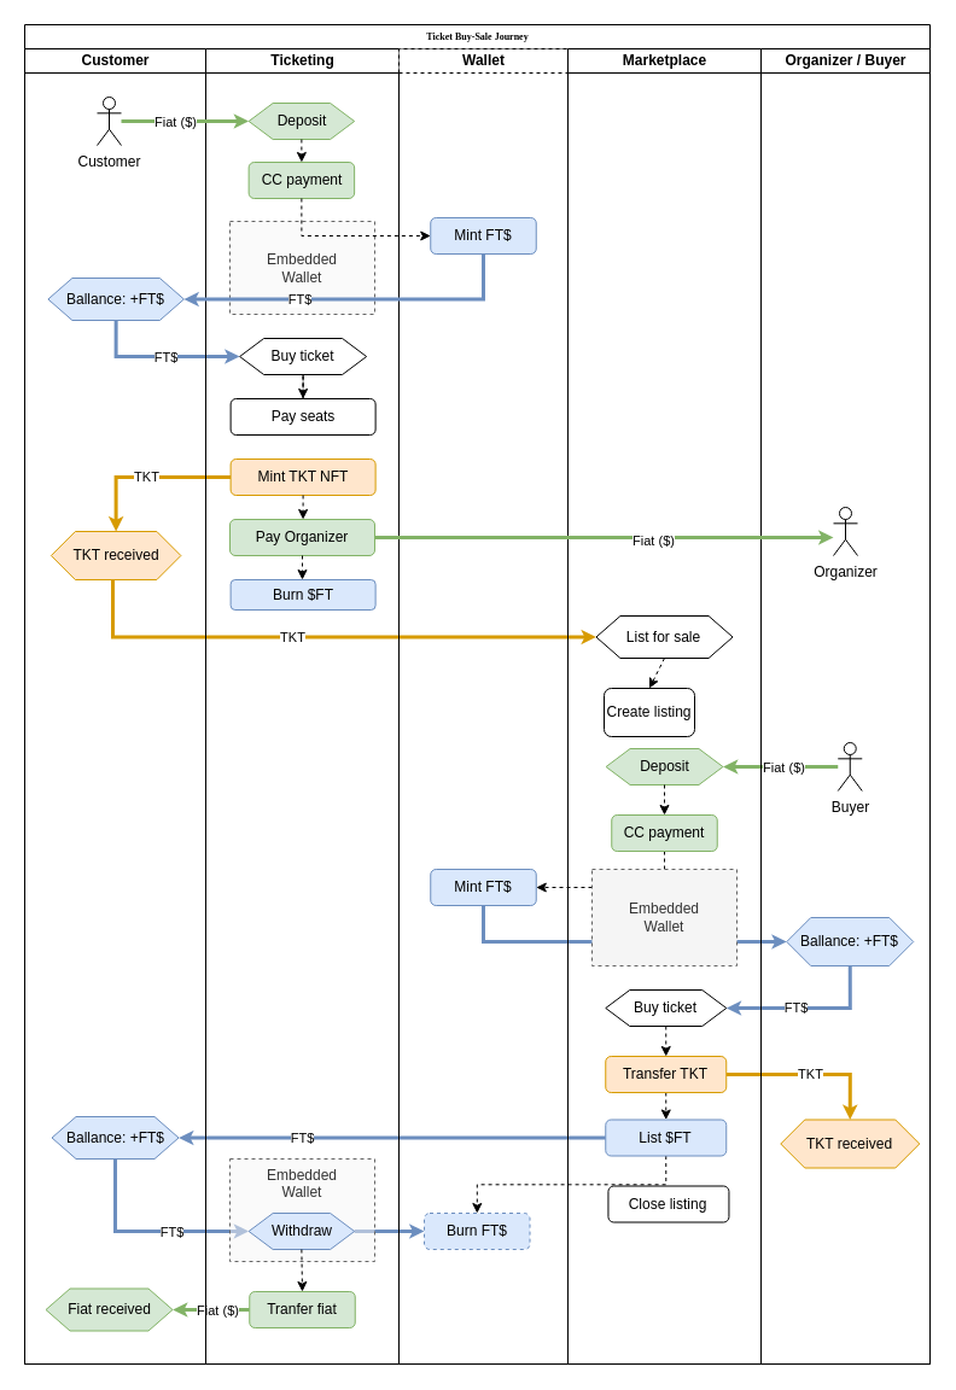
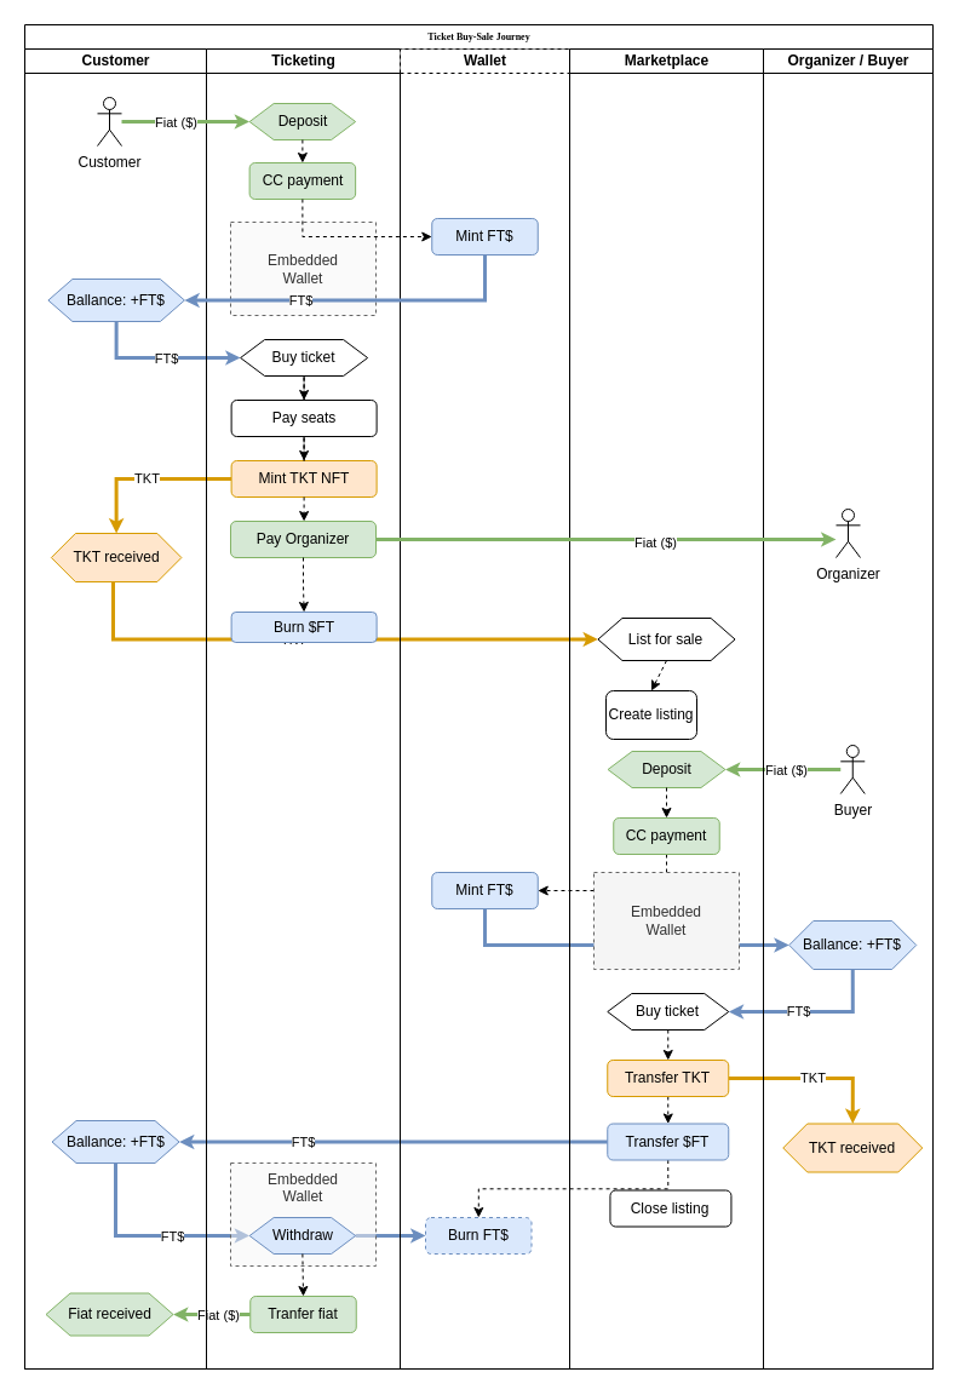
  <mxCell id="0" />
  <mxCell id="1" parent="0" />
  <mxCell id="2" value="Ticket Buy-Sale Journey" style="swimlane;html=1;childLayout=stackLayout;startSize=20;rounded=0;shadow=0;labelBackgroundColor=none;strokeWidth=1;fontFamily=Verdana;fontSize=8;align=center;" parent="1" vertex="1"><mxGeometry x="20" y="20" width="750" height="1110" as="geometry" /></mxCell>
  <mxCell id="3" value="Customer" style="swimlane;html=1;startSize=20;" parent="2" vertex="1"><mxGeometry y="20" width="150" height="1090" as="geometry"><mxRectangle y="20" width="30" height="730" as="alternateBounds" /></mxGeometry></mxCell>
  <mxCell id="4" value="Customer" style="shape=umlActor;verticalLabelPosition=bottom;verticalAlign=top;html=1;outlineConnect=0;" parent="3" vertex="1"><mxGeometry x="60" y="40" width="20" height="40" as="geometry" /></mxCell>
  <mxCell id="5" value="Ballance: +FT$" style="shape=hexagon;perimeter=hexagonPerimeter2;whiteSpace=wrap;html=1;fixedSize=1;rounded=0;fillColor=#dae8fc;strokeColor=#6c8ebf;" parent="3" vertex="1"><mxGeometry x="19.38" y="190" width="112.5" height="35" as="geometry" /></mxCell>
  <mxCell id="6" value="TKT received" style="shape=hexagon;perimeter=hexagonPerimeter2;whiteSpace=wrap;html=1;fixedSize=1;rounded=0;fillColor=#ffe6cc;strokeColor=#d79b00;" parent="3" vertex="1"><mxGeometry x="21.88" y="400" width="107.5" height="40" as="geometry" /></mxCell>
  <mxCell id="7" value="Ballance: +FT$" style="shape=hexagon;perimeter=hexagonPerimeter2;whiteSpace=wrap;html=1;fixedSize=1;rounded=0;fillColor=#dae8fc;strokeColor=#6c8ebf;" parent="3" vertex="1"><mxGeometry x="22.5" y="885" width="105" height="35" as="geometry" /></mxCell>
  <mxCell id="8" value="Fiat received" style="shape=hexagon;perimeter=hexagonPerimeter2;whiteSpace=wrap;html=1;fixedSize=1;rounded=0;fillColor=#d5e8d4;strokeColor=#82b366;" parent="3" vertex="1"><mxGeometry x="17.5" y="1027.5" width="105" height="35" as="geometry" /></mxCell>
  <mxCell id="9" style="edgeStyle=orthogonalEdgeStyle;rounded=0;orthogonalLoop=1;jettySize=auto;html=1;exitX=0.5;exitY=1;exitDx=0;exitDy=0;entryX=0;entryY=0.5;entryDx=0;entryDy=0;fillColor=#dae8fc;strokeColor=#6c8ebf;strokeWidth=3;endSize=3;" parent="2" source="5" target="33" edge="1"><mxGeometry relative="1" as="geometry" /></mxCell>
  <mxCell id="10" value="FT$" style="edgeLabel;html=1;align=center;verticalAlign=middle;resizable=0;points=[];" parent="9" vertex="1" connectable="0"><mxGeometry x="0.074" relative="1" as="geometry"><mxPoint as="offset" /></mxGeometry></mxCell>
  <mxCell id="11" value="TKT" style="edgeStyle=orthogonalEdgeStyle;rounded=0;orthogonalLoop=1;jettySize=auto;html=1;exitX=0;exitY=0.5;exitDx=0;exitDy=0;entryX=0.5;entryY=0;entryDx=0;entryDy=0;strokeWidth=3;fillColor=#ffe6cc;strokeColor=#d79b00;endSize=3;" parent="2" source="30" target="6" edge="1"><mxGeometry relative="1" as="geometry" /></mxCell>
  <mxCell id="12" value="" style="edgeStyle=orthogonalEdgeStyle;rounded=0;orthogonalLoop=1;jettySize=auto;html=1;strokeWidth=3;strokeColor=#d79b00;fillColor=#ffe6cc;endSize=3;entryX=0;entryY=0.5;entryDx=0;entryDy=0;" parent="2" source="6" target="52" edge="1"><mxGeometry relative="1" as="geometry"><Array as="points"><mxPoint x="73" y="508" /></Array></mxGeometry></mxCell>
  <mxCell id="13" value="TKT" style="edgeLabel;html=1;align=center;verticalAlign=middle;resizable=0;points=[];" parent="12" vertex="1" connectable="0"><mxGeometry x="-0.062" relative="1" as="geometry"><mxPoint x="-14" as="offset" /></mxGeometry></mxCell>
  <mxCell id="14" style="edgeStyle=orthogonalEdgeStyle;rounded=0;orthogonalLoop=1;jettySize=auto;html=1;exitX=0;exitY=0.5;exitDx=0;exitDy=0;entryX=1;entryY=0.5;entryDx=0;entryDy=0;strokeWidth=3;strokeColor=#6c8ebf;fillColor=#dae8fc;endSize=3;" parent="2" source="59" target="7" edge="1"><mxGeometry relative="1" as="geometry" /></mxCell>
  <mxCell id="15" value="FT$" style="edgeLabel;html=1;align=center;verticalAlign=middle;resizable=0;points=[];" parent="14" vertex="1" connectable="0"><mxGeometry x="0.325" relative="1" as="geometry"><mxPoint x="-18" as="offset" /></mxGeometry></mxCell>
  <mxCell id="16" style="edgeStyle=orthogonalEdgeStyle;rounded=0;jumpStyle=sharp;orthogonalLoop=1;jettySize=auto;html=1;exitX=0;exitY=0.5;exitDx=0;exitDy=0;entryX=1;entryY=0.5;entryDx=0;entryDy=0;strokeWidth=3;strokeColor=#82b366;fillColor=#d5e8d4;endSize=3;" parent="2" source="41" target="8" edge="1"><mxGeometry relative="1" as="geometry" /></mxCell>
  <mxCell id="17" value="Fiat ($)" style="edgeLabel;html=1;align=center;verticalAlign=middle;resizable=0;points=[];" parent="16" vertex="1" connectable="0"><mxGeometry x="0.032" y="2" relative="1" as="geometry"><mxPoint x="6" y="-2" as="offset" /></mxGeometry></mxCell>
  <mxCell id="18" style="edgeStyle=orthogonalEdgeStyle;rounded=0;orthogonalLoop=1;jettySize=auto;html=1;exitX=1;exitY=0.5;exitDx=0;exitDy=0;entryX=0;entryY=0.5;entryDx=0;entryDy=0;strokeColor=#6c8ebf;strokeWidth=3;fillColor=#dae8fc;endSize=3;" parent="2" source="40" target="47" edge="1"><mxGeometry relative="1" as="geometry" /></mxCell>
  <mxCell id="19" style="edgeStyle=orthogonalEdgeStyle;rounded=0;jumpStyle=sharp;orthogonalLoop=1;jettySize=auto;html=1;exitX=0.5;exitY=1;exitDx=0;exitDy=0;entryX=0;entryY=0.5;entryDx=0;entryDy=0;strokeWidth=3;strokeColor=#6c8ebf;fillColor=#dae8fc;endSize=3;" parent="2" source="7" target="40" edge="1"><mxGeometry relative="1" as="geometry" /></mxCell>
  <mxCell id="20" value="FT$" style="edgeLabel;html=1;align=center;verticalAlign=middle;resizable=0;points=[];" parent="19" vertex="1" connectable="0"><mxGeometry x="0.057" y="1" relative="1" as="geometry"><mxPoint x="16" y="1" as="offset" /></mxGeometry></mxCell>
  <mxCell id="21" value="TKT" style="edgeStyle=orthogonalEdgeStyle;rounded=0;orthogonalLoop=1;jettySize=auto;html=1;exitX=1;exitY=0.5;exitDx=0;exitDy=0;entryX=0.5;entryY=0;entryDx=0;entryDy=0;strokeWidth=3;strokeColor=#d79b00;fillColor=#ffe6cc;endSize=3;" parent="2" source="57" target="66" edge="1"><mxGeometry relative="1" as="geometry" /></mxCell>
  <mxCell id="22" value="FT$" style="edgeStyle=orthogonalEdgeStyle;rounded=0;jumpStyle=sharp;orthogonalLoop=1;jettySize=auto;html=1;exitX=0.5;exitY=1;exitDx=0;exitDy=0;entryX=1;entryY=0.5;entryDx=0;entryDy=0;strokeColor=#6c8ebf;strokeWidth=3;fillColor=#dae8fc;endSize=3;" parent="2" source="67" target="55" edge="1"><mxGeometry x="0.169" relative="1" as="geometry"><mxPoint as="offset" /></mxGeometry></mxCell>
  <mxCell id="23" value="FT$" style="edgeStyle=orthogonalEdgeStyle;rounded=0;jumpStyle=sharp;orthogonalLoop=1;jettySize=auto;html=1;entryX=0;entryY=0.5;entryDx=0;entryDy=0;strokeColor=#6c8ebf;strokeWidth=3;fillColor=#dae8fc;exitX=0.5;exitY=1;exitDx=0;exitDy=0;endSize=3;" parent="2" source="48" target="67" edge="1"><mxGeometry relative="1" as="geometry"><mxPoint x="388.75" y="785" as="sourcePoint" /><mxPoint x="416.88" y="725" as="targetPoint" /></mxGeometry></mxCell>
  <mxCell id="24" value="" style="rounded=0;orthogonalLoop=1;jettySize=auto;html=1;fillColor=#d5e8d4;strokeColor=#82b366;strokeWidth=3;entryX=1;entryY=0.5;entryDx=0;entryDy=0;endSize=3;" parent="2" source="65" target="61" edge="1"><mxGeometry relative="1" as="geometry"><mxPoint x="920.63" y="515" as="targetPoint" /><mxPoint x="669.38" y="515" as="sourcePoint" /></mxGeometry></mxCell>
  <mxCell id="25" value="Fiat ($)" style="edgeLabel;html=1;align=center;verticalAlign=middle;resizable=0;points=[];" parent="24" vertex="1" connectable="0"><mxGeometry x="0.311" relative="1" as="geometry"><mxPoint x="17" as="offset" /></mxGeometry></mxCell>
  <mxCell id="26" style="edgeStyle=orthogonalEdgeStyle;rounded=0;jumpStyle=sharp;orthogonalLoop=1;jettySize=auto;html=1;exitX=0.5;exitY=1;exitDx=0;exitDy=0;entryX=1;entryY=0.5;entryDx=0;entryDy=0;dashed=1;strokeWidth=1;" parent="2" source="62" target="48" edge="1"><mxGeometry relative="1" as="geometry" /></mxCell>
  <mxCell id="27" value="Ticketing" style="swimlane;html=1;startSize=20;" parent="2" vertex="1"><mxGeometry x="150" y="20" width="160" height="1090" as="geometry" /></mxCell>
  <mxCell id="28" value="Embedded&lt;br&gt;Wallet" style="rounded=0;whiteSpace=wrap;html=1;dashed=1;fillColor=#f5f5f5;fillOpacity=50;strokeColor=#666666;fontColor=#333333;" parent="27" vertex="1"><mxGeometry x="20" y="143" width="120" height="77" as="geometry" /></mxCell>
  <mxCell id="29" value="Pay seats" style="rounded=1;whiteSpace=wrap;html=1;" parent="27" vertex="1"><mxGeometry x="20.62" y="290" width="120" height="30" as="geometry" /></mxCell>
  <mxCell id="30" value="Mint TKT NFT" style="whiteSpace=wrap;html=1;rounded=1;fillColor=#ffe6cc;strokeColor=#d79b00;" parent="27" vertex="1"><mxGeometry x="20.62" y="340" width="120" height="30" as="geometry" /></mxCell>
+ <mxCell id="31" value="" style="edgeStyle=orthogonalEdgeStyle;rounded=0;orthogonalLoop=1;jettySize=auto;html=1;strokeWidth=1;fixDash=1;dashed=1;" parent="27" source="29" target="30" edge="1"><mxGeometry relative="1" as="geometry" /></mxCell>
  <mxCell id="32" style="edgeStyle=orthogonalEdgeStyle;rounded=0;orthogonalLoop=1;jettySize=auto;html=1;exitX=0.5;exitY=1;exitDx=0;exitDy=0;strokeWidth=1;fixDash=1;dashed=1;" parent="27" source="33" target="29" edge="1"><mxGeometry relative="1" as="geometry" /></mxCell>
  <mxCell id="33" value="Buy ticket" style="shape=hexagon;perimeter=hexagonPerimeter2;whiteSpace=wrap;html=1;fixedSize=1;rounded=0;" parent="27" vertex="1"><mxGeometry x="28.12" y="240" width="105" height="30" as="geometry" /></mxCell>
  <mxCell id="34" value="Pay Organizer" style="whiteSpace=wrap;html=1;rounded=1;fillColor=#d5e8d4;strokeColor=#82b366;" parent="27" vertex="1"><mxGeometry x="20" y="390" width="120" height="30" as="geometry" /></mxCell>
  <mxCell id="35" value="" style="edgeStyle=orthogonalEdgeStyle;rounded=0;orthogonalLoop=1;jettySize=auto;html=1;strokeWidth=1;fixDash=1;dashed=1;" parent="27" source="30" target="34" edge="1"><mxGeometry relative="1" as="geometry" /></mxCell>
  <mxCell id="36" value="Embedded&lt;br&gt;Wallet" style="rounded=0;whiteSpace=wrap;html=1;dashed=1;fillColor=#f5f5f5;fillOpacity=50;strokeColor=#666666;fontColor=#333333;verticalAlign=top;spacingBottom=6;" parent="27" vertex="1"><mxGeometry x="20" y="920" width="120" height="85" as="geometry" /></mxCell>
  <mxCell id="37" value="Deposit" style="shape=hexagon;perimeter=hexagonPerimeter2;whiteSpace=wrap;html=1;fixedSize=1;rounded=0;fillColor=#d5e8d4;strokeColor=#82b366;" parent="27" vertex="1"><mxGeometry x="35.63" y="45" width="87.5" height="30" as="geometry" /></mxCell>
  <mxCell id="38" value="CC payment" style="whiteSpace=wrap;html=1;verticalAlign=middle;rounded=1;fillColor=#d5e8d4;strokeColor=#82b366;" parent="27" vertex="1"><mxGeometry x="35.63" y="94" width="87.5" height="30" as="geometry" /></mxCell>
  <mxCell id="39" style="edgeStyle=none;rounded=0;jumpStyle=sharp;orthogonalLoop=1;jettySize=auto;html=1;exitX=0.5;exitY=1;exitDx=0;exitDy=0;entryX=0.5;entryY=0;entryDx=0;entryDy=0;dashed=1;strokeWidth=1;" parent="27" source="37" target="38" edge="1"><mxGeometry relative="1" as="geometry" /></mxCell>
  <mxCell id="40" value="Withdraw" style="shape=hexagon;perimeter=hexagonPerimeter2;whiteSpace=wrap;html=1;fixedSize=1;rounded=0;fillColor=#dae8fc;strokeColor=#6c8ebf;" parent="27" vertex="1"><mxGeometry x="35.63" y="965" width="87.5" height="30" as="geometry" /></mxCell>
  <mxCell id="41" value="Tranfer fiat" style="whiteSpace=wrap;html=1;verticalAlign=middle;rounded=1;fillColor=#d5e8d4;strokeColor=#82b366;" parent="27" vertex="1"><mxGeometry x="36.25" y="1030" width="87.5" height="30" as="geometry" /></mxCell>
  <mxCell id="42" style="edgeStyle=orthogonalEdgeStyle;rounded=0;jumpStyle=sharp;orthogonalLoop=1;jettySize=auto;html=1;exitX=0.5;exitY=1;exitDx=0;exitDy=0;entryX=0.5;entryY=0;entryDx=0;entryDy=0;dashed=1;strokeWidth=1;" parent="27" source="40" target="41" edge="1"><mxGeometry relative="1" as="geometry" /></mxCell>
- <mxCell id="43" value="Burn $FT" style="whiteSpace=wrap;html=1;rounded=1;fillColor=#dae8fc;strokeColor=#6c8ebf;shadow=0;" vertex="1" parent="27"><mxGeometry x="20.62" y="440" width="120" height="25" as="geometry" /></mxCell>
+ <mxCell id="43" value="Burn $FT" style="whiteSpace=wrap;html=1;rounded=1;fillColor=#dae8fc;strokeColor=#6c8ebf;shadow=0;" vertex="1" parent="27"><mxGeometry x="20.62" y="465" width="120" height="25" as="geometry" /></mxCell>
  <mxCell id="44" value="" style="edgeStyle=orthogonalEdgeStyle;rounded=0;orthogonalLoop=1;jettySize=auto;html=1;dashed=1;strokeWidth=1;" edge="1" parent="27" source="34" target="43"><mxGeometry relative="1" as="geometry" /></mxCell>
  <mxCell id="45" value="Wallet" style="swimlane;html=1;startSize=20;dashed=1;" parent="2" vertex="1"><mxGeometry x="310" y="20" width="140" height="1090" as="geometry" /></mxCell>
  <mxCell id="46" value="Mint FT$" style="whiteSpace=wrap;html=1;verticalAlign=middle;rounded=1;fillColor=#dae8fc;strokeColor=#6c8ebf;" parent="45" vertex="1"><mxGeometry x="26.25" y="140" width="87.5" height="30" as="geometry" /></mxCell>
  <mxCell id="47" value="Burn FT$" style="whiteSpace=wrap;html=1;verticalAlign=middle;rounded=1;fillColor=#dae8fc;strokeColor=#6c8ebf;dashed=1;" parent="45" vertex="1"><mxGeometry x="21" y="965" width="87.5" height="30" as="geometry" /></mxCell>
  <mxCell id="48" value="Mint FT$" style="whiteSpace=wrap;html=1;verticalAlign=middle;rounded=1;fillColor=#dae8fc;strokeColor=#6c8ebf;" parent="45" vertex="1"><mxGeometry x="26.25" y="680" width="87.5" height="30" as="geometry" /></mxCell>
  <mxCell id="49" value="Marketplace" style="swimlane;html=1;startSize=20;" parent="2" vertex="1"><mxGeometry x="450" y="20" width="160" height="1090" as="geometry" /></mxCell>
  <mxCell id="50" value="Embedded&lt;br&gt;Wallet" style="rounded=0;whiteSpace=wrap;html=1;dashed=1;labelBackgroundColor=none;fillColor=#f5f5f5;fontColor=#333333;strokeColor=#666666;glass=0;" parent="49" vertex="1"><mxGeometry x="20" y="680" width="120" height="80" as="geometry" /></mxCell>
  <mxCell id="51" style="rounded=0;orthogonalLoop=1;jettySize=auto;html=1;exitX=0.5;exitY=1;exitDx=0;exitDy=0;entryX=0.5;entryY=0;entryDx=0;entryDy=0;dashed=1;strokeWidth=1;" parent="49" source="52" target="53" edge="1"><mxGeometry relative="1" as="geometry" /></mxCell>
  <mxCell id="52" value="List for sale" style="shape=hexagon;perimeter=hexagonPerimeter2;whiteSpace=wrap;html=1;fixedSize=1;rounded=0;" parent="49" vertex="1"><mxGeometry x="23.44" y="470" width="113.12" height="35" as="geometry" /></mxCell>
  <mxCell id="53" value="Create listing" style="whiteSpace=wrap;html=1;rounded=1;" parent="49" vertex="1"><mxGeometry x="30.0" y="530" width="75" height="40" as="geometry" /></mxCell>
  <mxCell id="54" style="rounded=0;orthogonalLoop=1;jettySize=auto;html=1;exitX=0.5;exitY=1;exitDx=0;exitDy=0;entryX=0.5;entryY=0;entryDx=0;entryDy=0;strokeWidth=1;fixDash=1;dashed=1;" parent="49" source="55" target="57" edge="1"><mxGeometry relative="1" as="geometry" /></mxCell>
  <mxCell id="55" value="Buy ticket" style="shape=hexagon;perimeter=hexagonPerimeter2;whiteSpace=wrap;html=1;fixedSize=1;rounded=0;sketch=0;" parent="49" vertex="1"><mxGeometry x="31.25" y="780" width="100" height="30" as="geometry" /></mxCell>
  <mxCell id="56" style="rounded=0;orthogonalLoop=1;jettySize=auto;html=1;exitX=0.5;exitY=1;exitDx=0;exitDy=0;dashed=1;strokeWidth=1;" parent="49" source="57" target="59" edge="1"><mxGeometry relative="1" as="geometry" /></mxCell>
  <mxCell id="57" value="Transfer TKT" style="whiteSpace=wrap;html=1;rounded=1;fillColor=#ffe6cc;strokeColor=#d79b00;" parent="49" vertex="1"><mxGeometry x="31.25" y="835" width="100" height="30" as="geometry" /></mxCell>
  <mxCell id="58" style="edgeStyle=orthogonalEdgeStyle;rounded=0;jumpStyle=sharp;orthogonalLoop=1;jettySize=auto;html=1;exitX=0.5;exitY=1;exitDx=0;exitDy=0;dashed=1;strokeWidth=1;" parent="49" source="59" target="47" edge="1"><mxGeometry relative="1" as="geometry" /></mxCell>
- <mxCell id="59" value="List $FT" style="whiteSpace=wrap;html=1;rounded=1;fillColor=#dae8fc;strokeColor=#6c8ebf;" parent="49" vertex="1"><mxGeometry x="31.25" y="887.5" width="100" height="30" as="geometry" /></mxCell>
+ <mxCell id="59" value="Transfer $FT" style="whiteSpace=wrap;html=1;rounded=1;fillColor=#dae8fc;strokeColor=#6c8ebf;" parent="49" vertex="1"><mxGeometry x="31.25" y="887.5" width="100" height="30" as="geometry" /></mxCell>
  <mxCell id="60" value="Close listing" style="whiteSpace=wrap;html=1;rounded=1;" parent="49" vertex="1"><mxGeometry x="33.44" y="942.5" width="100" height="30" as="geometry" /></mxCell>
  <mxCell id="61" value="Deposit" style="shape=hexagon;perimeter=hexagonPerimeter2;whiteSpace=wrap;html=1;fixedSize=1;rounded=0;fillColor=#d5e8d4;strokeColor=#82b366;" parent="49" vertex="1"><mxGeometry x="31.56" y="580" width="96.88" height="30" as="geometry" /></mxCell>
  <mxCell id="62" value="CC payment" style="whiteSpace=wrap;html=1;verticalAlign=middle;rounded=1;fillColor=#d5e8d4;strokeColor=#82b366;" parent="49" vertex="1"><mxGeometry x="36.25" y="635" width="87.5" height="30" as="geometry" /></mxCell>
  <mxCell id="63" style="edgeStyle=none;rounded=0;jumpStyle=sharp;orthogonalLoop=1;jettySize=auto;html=1;exitX=0.5;exitY=1;exitDx=0;exitDy=0;entryX=0.5;entryY=0;entryDx=0;entryDy=0;dashed=1;strokeWidth=1;" parent="49" source="61" target="62" edge="1"><mxGeometry relative="1" as="geometry" /></mxCell>
  <mxCell id="64" value="Organizer / Buyer" style="swimlane;html=1;startSize=20;" parent="2" vertex="1"><mxGeometry x="610" y="20" width="140" height="1090" as="geometry" /></mxCell>
  <mxCell id="65" value="Buyer" style="shape=umlActor;verticalLabelPosition=bottom;verticalAlign=top;html=1;outlineConnect=0;" parent="64" vertex="1"><mxGeometry x="63.75" y="575" width="20" height="40" as="geometry" /></mxCell>
  <mxCell id="66" value="TKT received" style="shape=hexagon;perimeter=hexagonPerimeter2;whiteSpace=wrap;html=1;fixedSize=1;rounded=0;fillColor=#ffe6cc;strokeColor=#d79b00;" parent="64" vertex="1"><mxGeometry x="16.25" y="887.5" width="115" height="40" as="geometry" /></mxCell>
  <mxCell id="67" value="Ballance: +FT$" style="shape=hexagon;perimeter=hexagonPerimeter2;whiteSpace=wrap;html=1;fixedSize=1;rounded=0;fillColor=#dae8fc;strokeColor=#6c8ebf;" parent="64" vertex="1"><mxGeometry x="21.25" y="720" width="105" height="40" as="geometry" /></mxCell>
  <mxCell id="68" value="Organizer" style="shape=umlActor;verticalLabelPosition=bottom;verticalAlign=top;html=1;outlineConnect=0;" vertex="1" parent="64"><mxGeometry x="60" y="380" width="20" height="40" as="geometry" /></mxCell>
  <mxCell id="69" value="" style="rounded=0;orthogonalLoop=1;jettySize=auto;html=1;fillColor=#d5e8d4;strokeColor=#82b366;strokeWidth=3;entryX=0;entryY=0.5;entryDx=0;entryDy=0;endSize=3;" parent="2" source="4" target="37" edge="1"><mxGeometry relative="1" as="geometry"><mxPoint x="230" y="110" as="targetPoint" /></mxGeometry></mxCell>
  <mxCell id="70" value="Fiat ($)" style="edgeLabel;html=1;align=center;verticalAlign=middle;resizable=0;points=[];" parent="69" vertex="1" connectable="0"><mxGeometry x="-0.089" y="1" relative="1" as="geometry"><mxPoint x="-4" y="1" as="offset" /></mxGeometry></mxCell>
  <mxCell id="71" style="edgeStyle=orthogonalEdgeStyle;rounded=0;jumpStyle=sharp;orthogonalLoop=1;jettySize=auto;html=1;exitX=0.5;exitY=1;exitDx=0;exitDy=0;entryX=0;entryY=0.5;entryDx=0;entryDy=0;dashed=1;strokeWidth=1;" parent="2" source="38" target="46" edge="1"><mxGeometry relative="1" as="geometry" /></mxCell>
  <mxCell id="72" style="edgeStyle=orthogonalEdgeStyle;rounded=0;jumpStyle=sharp;orthogonalLoop=1;jettySize=auto;html=1;exitX=0.5;exitY=1;exitDx=0;exitDy=0;entryX=1;entryY=0.5;entryDx=0;entryDy=0;strokeColor=#6c8ebf;strokeWidth=3;fillColor=#dae8fc;endSize=3;" parent="2" source="46" target="5" edge="1"><mxGeometry relative="1" as="geometry" /></mxCell>
  <mxCell id="73" value="FT$" style="edgeLabel;html=1;align=center;verticalAlign=middle;resizable=0;points=[];" parent="72" vertex="1" connectable="0"><mxGeometry x="-0.154" y="-3" relative="1" as="geometry"><mxPoint x="-69" y="3" as="offset" /></mxGeometry></mxCell>
  <mxCell id="74" style="edgeStyle=orthogonalEdgeStyle;rounded=0;orthogonalLoop=1;jettySize=auto;html=1;exitX=1;exitY=0.5;exitDx=0;exitDy=0;strokeWidth=3;strokeColor=#82b366;fillColor=#d5e8d4;endSize=3;" edge="1" parent="2" source="34" target="68"><mxGeometry relative="1" as="geometry"><Array as="points"><mxPoint x="581" y="425" /><mxPoint x="581" y="425" /></Array></mxGeometry></mxCell>
  <mxCell id="75" value="Fiat ($)" style="edgeLabel;html=1;align=center;verticalAlign=middle;resizable=0;points=[];" vertex="1" connectable="0" parent="74"><mxGeometry x="0.208" y="-2" relative="1" as="geometry"><mxPoint as="offset" /></mxGeometry></mxCell>
